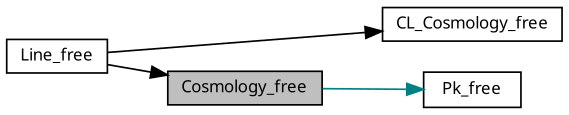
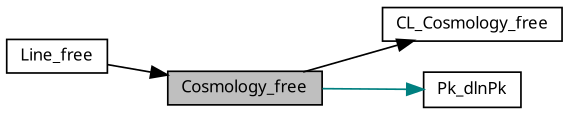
  digraph {
    fontname="Noto Sans"
    rankdir=LR
    node [color=black fillcolor=white fontname="Noto Sans" fontsize=10 shape=record style=filled]
    edge [color=black fontname="Noto Sans" fontsize=10 labelfontname=Helvetica labelfontsize=10 style=solid]
    n1 [fillcolor=grey75 fontcolor=black height=0.2 label=Cosmology_free width=0.4]
    n2 [height=0.2 label=CL_Cosmology_free width=0.4]
-   n3 [height=0.2 label=Pk_free width=0.4]
+   n3 [height=0.2 label=Pk_dlnPk width=0.4]
    n4 [height=0.2 label=Line_free width=0.4]
-   n4 -> n2
+   n1 -> n2
    n1 -> n3 [color=teal]
    n4 -> n1
  }
